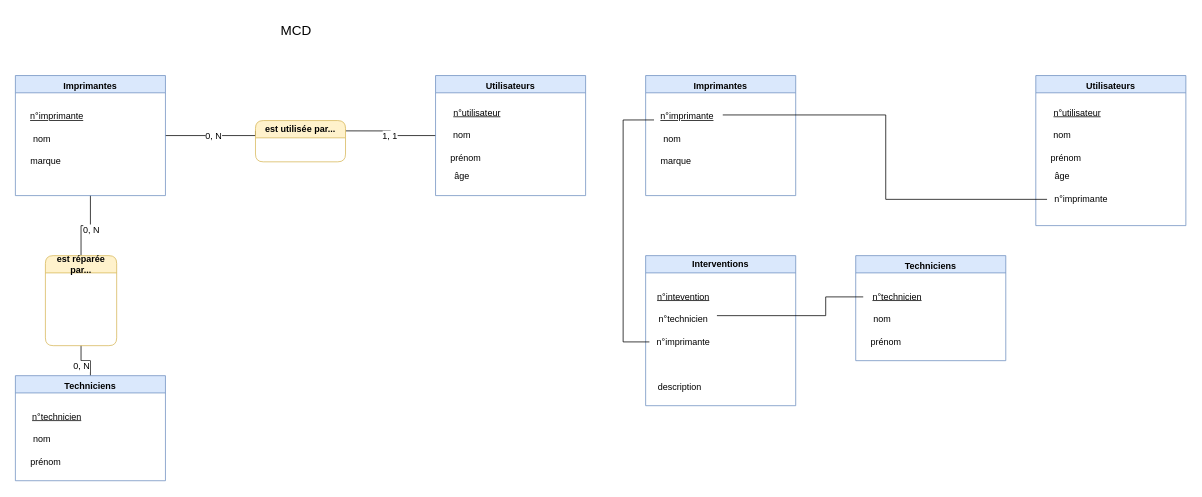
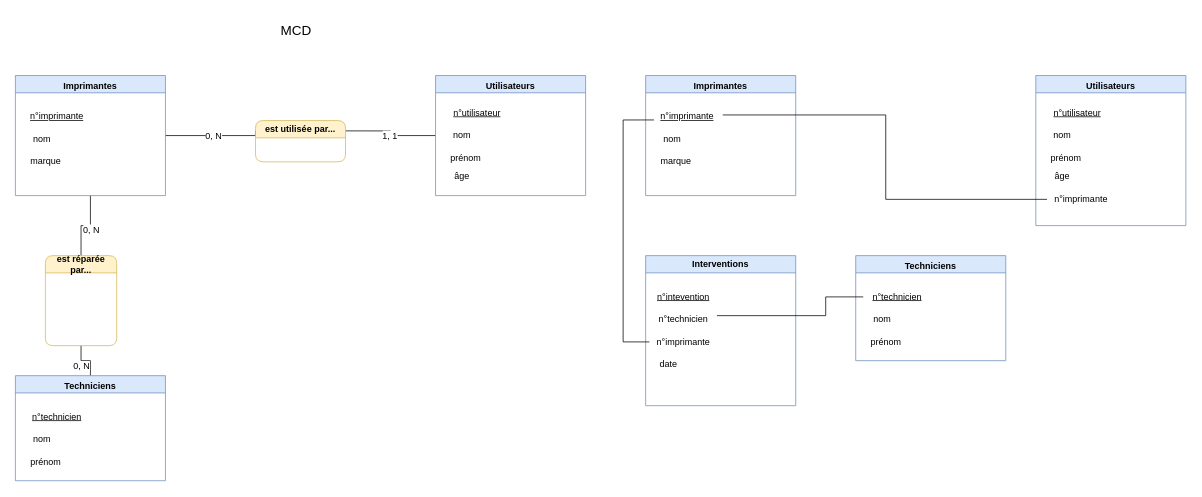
  <mxCell id="0" />
  <mxCell id="1" parent="0" />
  <mxCell id="2" value="&lt;font style=&quot;font-size: 18px;&quot;&gt;MCD&lt;/font&gt;" style="text;html=1;align=center;verticalAlign=middle;resizable=0;points=[];autosize=1;strokeColor=none;fillColor=none;" vertex="1" parent="1"><mxGeometry x="364" y="20" width="60" height="40" as="geometry" /></mxCell>
  <mxCell id="3" style="edgeStyle=orthogonalEdgeStyle;rounded=0;orthogonalLoop=1;jettySize=auto;html=1;entryX=0;entryY=0.25;entryDx=0;entryDy=0;fontSize=12;endArrow=none;endFill=0;" edge="1" parent="1" source="7" target="24"><mxGeometry relative="1" as="geometry"><Array as="points"><mxPoint x="280" y="180" /><mxPoint x="280" y="180" /></Array></mxGeometry></mxCell>
  <mxCell id="4" value="0, N" style="edgeLabel;html=1;align=center;verticalAlign=middle;resizable=0;points=[];fontSize=12;" vertex="1" connectable="0" parent="3"><mxGeometry x="-0.258" y="-1" relative="1" as="geometry"><mxPoint x="16" y="-1" as="offset" /></mxGeometry></mxCell>
  <mxCell id="5" style="edgeStyle=orthogonalEdgeStyle;rounded=0;orthogonalLoop=1;jettySize=auto;html=1;entryX=0.5;entryY=0;entryDx=0;entryDy=0;fontSize=12;endArrow=none;endFill=0;" edge="1" parent="1" source="7" target="31"><mxGeometry relative="1" as="geometry" /></mxCell>
  <mxCell id="6" value="0, N" style="edgeLabel;html=1;align=center;verticalAlign=middle;resizable=0;points=[];fontSize=12;" vertex="1" connectable="0" parent="5"><mxGeometry x="-0.267" relative="1" as="geometry"><mxPoint y="11" as="offset" /></mxGeometry></mxCell>
  <mxCell id="7" value="&lt;font style=&quot;font-size: 12px;&quot;&gt;Imprimantes&lt;/font&gt;" style="swimlane;whiteSpace=wrap;html=1;fontSize=18;fillColor=#dae8fc;strokeColor=#6c8ebf;" vertex="1" parent="1"><mxGeometry x="20" y="100" width="200" height="160" as="geometry" /></mxCell>
  <mxCell id="8" value="&lt;u&gt;n°imprimante&lt;/u&gt;" style="text;html=1;align=center;verticalAlign=middle;resizable=0;points=[];autosize=1;strokeColor=none;fillColor=none;fontSize=12;" vertex="1" parent="7"><mxGeometry x="10" y="40" width="90" height="30" as="geometry" /></mxCell>
  <mxCell id="9" value="nom" style="text;html=1;align=center;verticalAlign=middle;resizable=0;points=[];autosize=1;strokeColor=none;fillColor=none;fontSize=12;" vertex="1" parent="7"><mxGeometry x="10" y="70" width="50" height="30" as="geometry" /></mxCell>
  <mxCell id="10" value="marque" style="text;html=1;align=center;verticalAlign=middle;resizable=0;points=[];autosize=1;strokeColor=none;fillColor=none;fontSize=12;" vertex="1" parent="7"><mxGeometry x="10" y="100" width="60" height="30" as="geometry" /></mxCell>
  <mxCell id="11" style="edgeStyle=orthogonalEdgeStyle;rounded=0;orthogonalLoop=1;jettySize=auto;html=1;entryX=1;entryY=0.25;entryDx=0;entryDy=0;fontSize=12;endArrow=none;endFill=0;" edge="1" parent="1" source="13" target="24"><mxGeometry relative="1" as="geometry" /></mxCell>
  <mxCell id="12" value="1, 1" style="edgeLabel;html=1;align=center;verticalAlign=middle;resizable=0;points=[];fontSize=12;" vertex="1" connectable="0" parent="11"><mxGeometry x="-0.186" relative="1" as="geometry"><mxPoint x="-11" as="offset" /></mxGeometry></mxCell>
  <mxCell id="13" value="&lt;font style=&quot;font-size: 12px;&quot;&gt;Utilisateurs&lt;/font&gt;" style="swimlane;whiteSpace=wrap;html=1;fontSize=18;fillColor=#dae8fc;strokeColor=#6c8ebf;" vertex="1" parent="1"><mxGeometry x="580" y="100" width="200" height="160" as="geometry" /></mxCell>
  <mxCell id="14" value="&lt;u&gt;n°utilisateur&lt;/u&gt;" style="text;html=1;align=center;verticalAlign=middle;resizable=0;points=[];autosize=1;strokeColor=none;fillColor=none;fontSize=12;" vertex="1" parent="13"><mxGeometry x="10" y="35" width="90" height="30" as="geometry" /></mxCell>
  <mxCell id="15" value="nom" style="text;html=1;align=center;verticalAlign=middle;resizable=0;points=[];autosize=1;strokeColor=none;fillColor=none;fontSize=12;" vertex="1" parent="13"><mxGeometry x="10" y="65" width="50" height="30" as="geometry" /></mxCell>
  <mxCell id="16" value="prénom" style="text;html=1;align=center;verticalAlign=middle;resizable=0;points=[];autosize=1;strokeColor=none;fillColor=none;fontSize=12;" vertex="1" parent="13"><mxGeometry x="10" y="95" width="60" height="30" as="geometry" /></mxCell>
  <mxCell id="17" value="âge" style="text;html=1;align=center;verticalAlign=middle;resizable=0;points=[];autosize=1;strokeColor=none;fillColor=none;fontSize=12;" vertex="1" parent="13"><mxGeometry x="15" y="120" width="40" height="30" as="geometry" /></mxCell>
  <mxCell id="18" style="edgeStyle=orthogonalEdgeStyle;rounded=0;orthogonalLoop=1;jettySize=auto;html=1;entryX=0.5;entryY=1;entryDx=0;entryDy=0;fontSize=12;endArrow=none;endFill=0;" edge="1" parent="1" source="20" target="31"><mxGeometry relative="1" as="geometry" /></mxCell>
  <mxCell id="19" value="0, N" style="edgeLabel;html=1;align=center;verticalAlign=middle;resizable=0;points=[];fontSize=12;" vertex="1" connectable="0" parent="18"><mxGeometry x="0.208" y="-1" relative="1" as="geometry"><mxPoint x="-1" y="8" as="offset" /></mxGeometry></mxCell>
  <mxCell id="20" value="&lt;font style=&quot;font-size: 12px;&quot;&gt;Techniciens&lt;/font&gt;" style="swimlane;whiteSpace=wrap;html=1;fontSize=18;fillColor=#dae8fc;strokeColor=#6c8ebf;" vertex="1" parent="1"><mxGeometry x="20" y="500" width="200" height="140" as="geometry" /></mxCell>
  <mxCell id="21" value="&lt;u&gt;n°technicien&lt;/u&gt;" style="text;html=1;align=center;verticalAlign=middle;resizable=0;points=[];autosize=1;strokeColor=none;fillColor=none;fontSize=12;" vertex="1" parent="20"><mxGeometry x="10" y="40" width="90" height="30" as="geometry" /></mxCell>
  <mxCell id="22" value="prénom" style="text;html=1;align=center;verticalAlign=middle;resizable=0;points=[];autosize=1;strokeColor=none;fillColor=none;fontSize=12;" vertex="1" parent="20"><mxGeometry x="10" y="100" width="60" height="30" as="geometry" /></mxCell>
  <mxCell id="23" value="nom" style="text;html=1;align=center;verticalAlign=middle;resizable=0;points=[];autosize=1;strokeColor=none;fillColor=none;fontSize=12;" vertex="1" parent="20"><mxGeometry x="10" y="70" width="50" height="30" as="geometry" /></mxCell>
  <mxCell id="24" value="est utilisée par..." style="swimlane;whiteSpace=wrap;html=1;fontSize=12;fillColor=#fff2cc;strokeColor=#d6b656;rounded=1;" vertex="1" parent="1"><mxGeometry x="340" y="160" width="120" height="55" as="geometry" /></mxCell>
  <mxCell id="25" value="Interventions" style="swimlane;whiteSpace=wrap;html=1;rounded=0;fontSize=12;fillColor=#dae8fc;strokeColor=#6c8ebf;" vertex="1" parent="1"><mxGeometry x="860" y="340" width="200" height="200" as="geometry" /></mxCell>
  <mxCell id="26" value="n°imprimante" style="text;html=1;align=center;verticalAlign=middle;resizable=0;points=[];autosize=1;strokeColor=none;fillColor=none;fontSize=12;" vertex="1" parent="25"><mxGeometry x="5" y="100" width="90" height="30" as="geometry" /></mxCell>
- <mxCell id="28" value="description" style="text;html=1;align=center;verticalAlign=middle;resizable=0;points=[];autosize=1;strokeColor=none;fillColor=none;fontSize=12;" vertex="1" parent="25"><mxGeometry x="5" y="160" width="80" height="30" as="geometry" /></mxCell>
+ <mxCell id="27" value="date" style="text;html=1;align=center;verticalAlign=middle;resizable=0;points=[];autosize=1;strokeColor=none;fillColor=none;fontSize=12;" vertex="1" parent="25"><mxGeometry x="5" y="130" width="50" height="30" as="geometry" /></mxCell>
  <mxCell id="29" value="&lt;u&gt;n°intevention&lt;/u&gt;" style="text;html=1;align=center;verticalAlign=middle;resizable=0;points=[];autosize=1;strokeColor=none;fillColor=none;fontSize=12;" vertex="1" parent="25"><mxGeometry x="5" y="40" width="90" height="30" as="geometry" /></mxCell>
  <mxCell id="30" value="n°technicien" style="text;html=1;align=center;verticalAlign=middle;resizable=0;points=[];autosize=1;strokeColor=none;fillColor=none;fontSize=12;" vertex="1" parent="25"><mxGeometry x="5" y="70" width="90" height="30" as="geometry" /></mxCell>
  <mxCell id="31" value="est réparée par..." style="swimlane;whiteSpace=wrap;html=1;fontSize=12;fillColor=#fff2cc;strokeColor=#d6b656;rounded=1;" vertex="1" parent="1"><mxGeometry x="60" y="340" width="95" height="120" as="geometry" /></mxCell>
  <mxCell id="32" value="&lt;font style=&quot;font-size: 12px;&quot;&gt;Imprimantes&lt;/font&gt;" style="swimlane;whiteSpace=wrap;html=1;fontSize=18;fillColor=#dae8fc;strokeColor=#6c8ebf;" vertex="1" parent="1"><mxGeometry x="860" y="100" width="200" height="160" as="geometry" /></mxCell>
  <mxCell id="33" value="&lt;u&gt;n°imprimante&lt;/u&gt;" style="text;html=1;align=center;verticalAlign=middle;resizable=0;points=[];autosize=1;strokeColor=none;fillColor=none;fontSize=12;" vertex="1" parent="32"><mxGeometry x="10" y="40" width="90" height="30" as="geometry" /></mxCell>
  <mxCell id="34" value="nom" style="text;html=1;align=center;verticalAlign=middle;resizable=0;points=[];autosize=1;strokeColor=none;fillColor=none;fontSize=12;" vertex="1" parent="32"><mxGeometry x="10" y="70" width="50" height="30" as="geometry" /></mxCell>
  <mxCell id="35" value="marque" style="text;html=1;align=center;verticalAlign=middle;resizable=0;points=[];autosize=1;strokeColor=none;fillColor=none;fontSize=12;" vertex="1" parent="32"><mxGeometry x="10" y="100" width="60" height="30" as="geometry" /></mxCell>
  <mxCell id="36" value="&lt;font style=&quot;font-size: 12px;&quot;&gt;Utilisateurs&lt;/font&gt;" style="swimlane;whiteSpace=wrap;html=1;fontSize=18;fillColor=#dae8fc;strokeColor=#6c8ebf;" vertex="1" parent="1"><mxGeometry x="1380" y="100" width="200" height="200" as="geometry" /></mxCell>
  <mxCell id="37" value="&lt;u&gt;n°utilisateur&lt;/u&gt;" style="text;html=1;align=center;verticalAlign=middle;resizable=0;points=[];autosize=1;strokeColor=none;fillColor=none;fontSize=12;" vertex="1" parent="36"><mxGeometry x="10" y="35" width="90" height="30" as="geometry" /></mxCell>
  <mxCell id="38" value="nom" style="text;html=1;align=center;verticalAlign=middle;resizable=0;points=[];autosize=1;strokeColor=none;fillColor=none;fontSize=12;" vertex="1" parent="36"><mxGeometry x="10" y="65" width="50" height="30" as="geometry" /></mxCell>
  <mxCell id="39" value="prénom" style="text;html=1;align=center;verticalAlign=middle;resizable=0;points=[];autosize=1;strokeColor=none;fillColor=none;fontSize=12;" vertex="1" parent="36"><mxGeometry x="10" y="95" width="60" height="30" as="geometry" /></mxCell>
  <mxCell id="40" value="âge" style="text;html=1;align=center;verticalAlign=middle;resizable=0;points=[];autosize=1;strokeColor=none;fillColor=none;fontSize=12;" vertex="1" parent="36"><mxGeometry x="15" y="120" width="40" height="30" as="geometry" /></mxCell>
  <mxCell id="41" value="n°imprimante" style="text;html=1;align=center;verticalAlign=middle;resizable=0;points=[];autosize=1;strokeColor=none;fillColor=none;fontSize=12;" vertex="1" parent="36"><mxGeometry x="15" y="150" width="90" height="30" as="geometry" /></mxCell>
  <mxCell id="42" value="&lt;font style=&quot;font-size: 12px;&quot;&gt;Techniciens&lt;/font&gt;" style="swimlane;whiteSpace=wrap;html=1;fontSize=18;fillColor=#dae8fc;strokeColor=#6c8ebf;" vertex="1" parent="1"><mxGeometry x="1140" y="340" width="200" height="140" as="geometry" /></mxCell>
  <mxCell id="43" value="&lt;u&gt;n°technicien&lt;/u&gt;" style="text;html=1;align=center;verticalAlign=middle;resizable=0;points=[];autosize=1;strokeColor=none;fillColor=none;fontSize=12;" vertex="1" parent="42"><mxGeometry x="10" y="40" width="90" height="30" as="geometry" /></mxCell>
  <mxCell id="44" value="prénom" style="text;html=1;align=center;verticalAlign=middle;resizable=0;points=[];autosize=1;strokeColor=none;fillColor=none;fontSize=12;" vertex="1" parent="42"><mxGeometry x="10" y="100" width="60" height="30" as="geometry" /></mxCell>
  <mxCell id="45" value="nom" style="text;html=1;align=center;verticalAlign=middle;resizable=0;points=[];autosize=1;strokeColor=none;fillColor=none;fontSize=12;" vertex="1" parent="42"><mxGeometry x="10" y="70" width="50" height="30" as="geometry" /></mxCell>
  <mxCell id="46" style="edgeStyle=orthogonalEdgeStyle;rounded=0;orthogonalLoop=1;jettySize=auto;html=1;entryX=0;entryY=0.5;entryDx=0;entryDy=0;entryPerimeter=0;fontSize=12;endArrow=none;endFill=0;" edge="1" parent="1" source="30" target="43"><mxGeometry relative="1" as="geometry"><Array as="points"><mxPoint x="1100" y="420" /><mxPoint x="1100" y="395" /></Array></mxGeometry></mxCell>
  <mxCell id="47" style="edgeStyle=orthogonalEdgeStyle;rounded=0;orthogonalLoop=1;jettySize=auto;html=1;entryX=1.031;entryY=0.417;entryDx=0;entryDy=0;entryPerimeter=0;fontSize=12;endArrow=none;endFill=0;" edge="1" parent="1" source="41" target="33"><mxGeometry relative="1" as="geometry"><Array as="points"><mxPoint x="1180" y="265" /><mxPoint x="1180" y="153" /></Array></mxGeometry></mxCell>
  <mxCell id="48" style="edgeStyle=orthogonalEdgeStyle;rounded=0;orthogonalLoop=1;jettySize=auto;html=1;fontSize=12;endArrow=none;endFill=0;entryX=0.013;entryY=0.639;entryDx=0;entryDy=0;entryPerimeter=0;" edge="1" parent="1" source="26" target="33"><mxGeometry relative="1" as="geometry"><mxPoint x="840" y="280" as="targetPoint" /><Array as="points"><mxPoint x="830" y="455" /><mxPoint x="830" y="159" /></Array></mxGeometry></mxCell>
